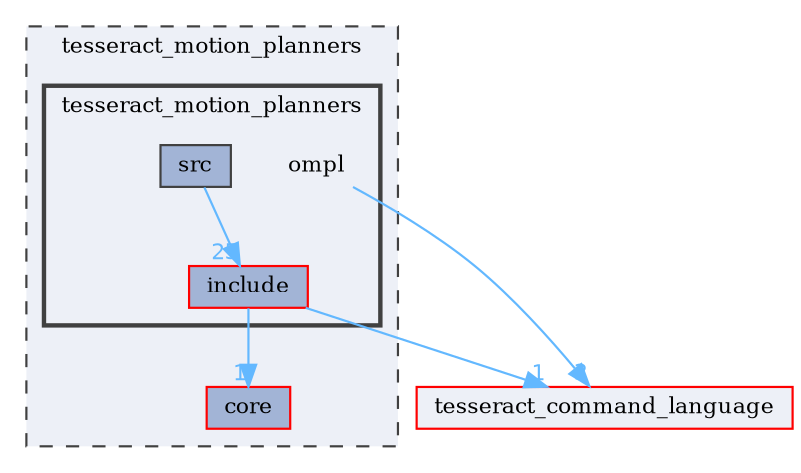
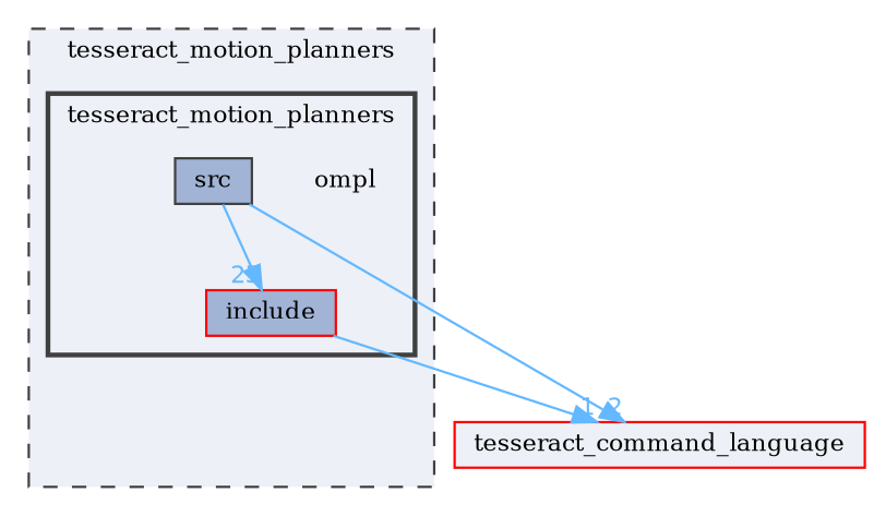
  digraph {
    compound=true
    fontname="DejaVu Serif"
    node [fontname="DejaVu Serif" fontsize=10 shape=box color=red fillcolor="#a2b4d6" style=filled]
    edge [color=steelblue1 fontcolor=steelblue1 fontname="DejaVu Serif" fontsize=10 headlabel=1 labeldistance=1.5 labelfontname=Helvetica labelfontsize=10]
    n1 [height=0.2 label=ompl shape=plaintext width=0.4 color="" fillcolor="" style=""]
    n2 [height=0.2 label=include width=0.4]
    n3 [color=grey25 height=0.2 label=src width=0.4]
-   n4 [height=0.2 label=core width=0.4]
    n5 [fillcolor="#edf0f7" height=0.2 label=tesseract_command_language width=0.4]
    subgraph cluster_1 {
      bgcolor="#edf0f7"
      fontsize=10
      label=tesseract_motion_planners
      pencolor=grey25
      style="filled,dashed"
-     n4
      subgraph cluster_2 {
        bgcolor="#edf0f7"
        fontsize=10
        label=tesseract_motion_planners
        pencolor=grey25
        style="filled,bold"
        n1
        n2
        n3
      }
    }
-   n2 -> n4
    n2 -> n5
    n3 -> n2 [headlabel=25]
-   n1 -> n5 [headlabel=2]
+   n3 -> n5 [headlabel=2]
  }
